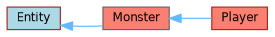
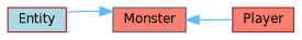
  digraph {
    rankdir=LR
    node [color=brown fillcolor=salmon fontname=Helvetica fontsize=10 shape=box style=filled]
    edge [color=steelblue1 dir=back fontname=Helvetica fontsize=10 labelfontname=Helvetica labelfontsize=10 style=solid]
    n1 [fillcolor=lightblue fontcolor=black height=0.2 label=Entity width=0.4]
    n2 [color=gray40 height=0.2 label=Monster width=0.4]
    n3 [height=0.2 label=Player width=0.4]
-   n1 -> n2
+   n2 -> n1
    n2 -> n3
  }
